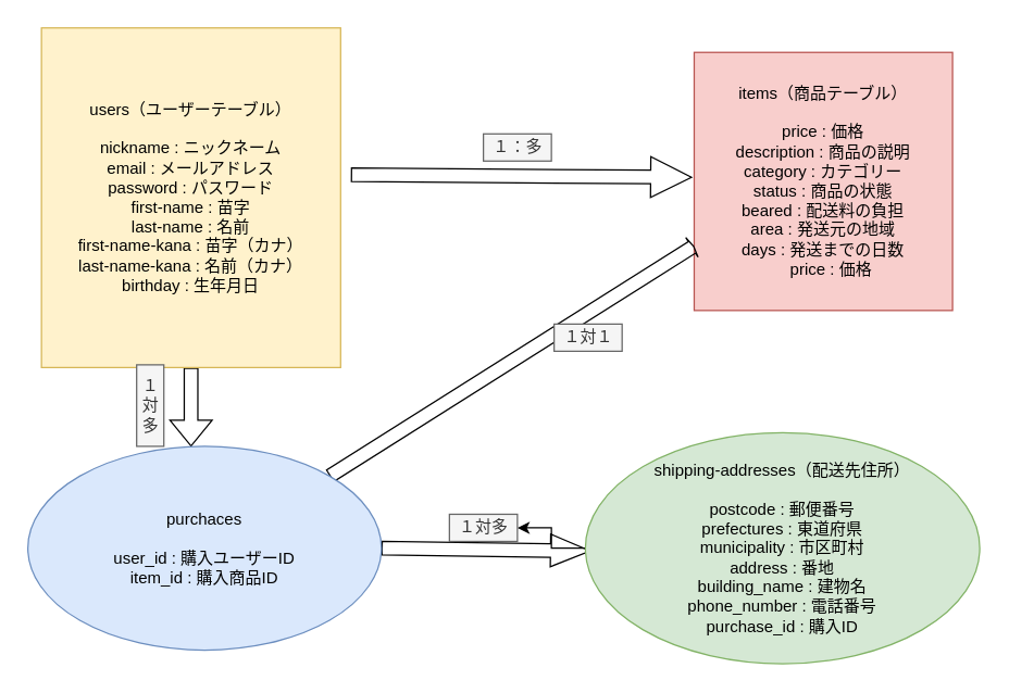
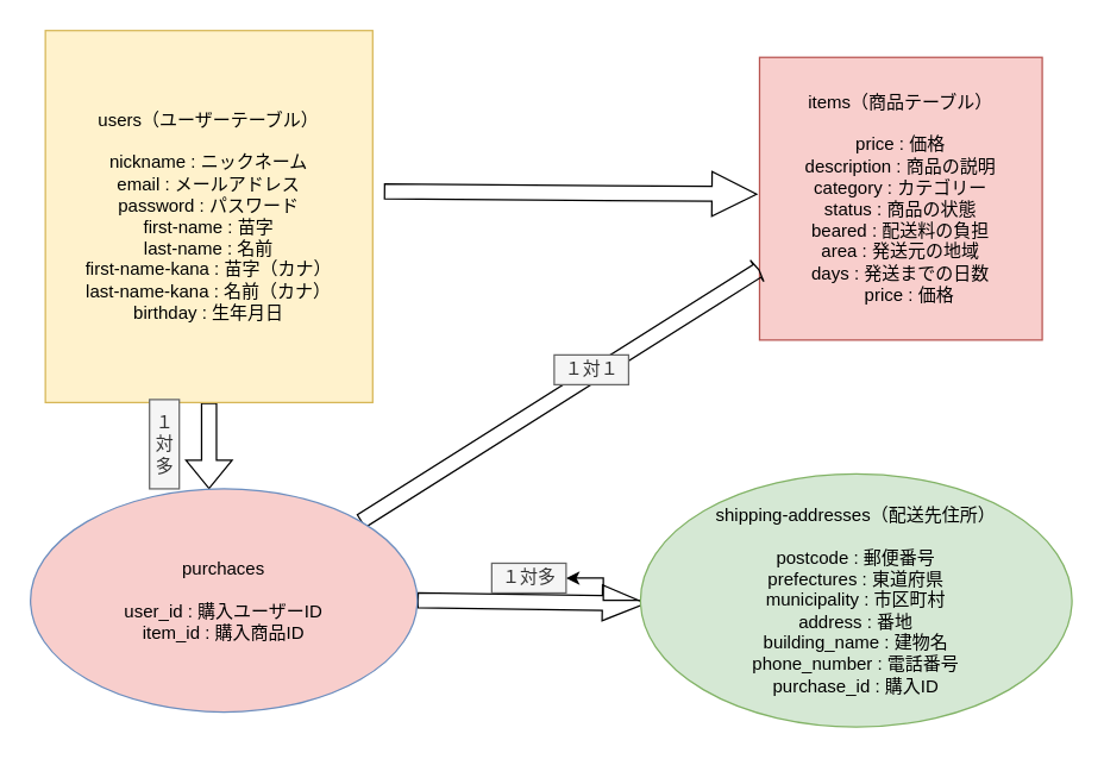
  <mxCell id="0" />
  <mxCell id="1" parent="0" />
  <mxCell id="2" value="" style="edgeStyle=orthogonalEdgeStyle;shape=arrow;rounded=0;orthogonalLoop=1;jettySize=auto;html=1;" parent="1" edge="1"><mxGeometry relative="1" as="geometry"><mxPoint x="258" y="128" as="sourcePoint" /><mxPoint x="508" y="130" as="targetPoint" /></mxGeometry></mxCell>
  <mxCell id="3" value="" style="edgeStyle=orthogonalEdgeStyle;shape=flexArrow;rounded=0;jumpSize=13;orthogonalLoop=1;jettySize=auto;html=1;fontColor=#000000;" parent="1" source="4" target="8" edge="1"><mxGeometry relative="1" as="geometry"><Array as="points"><mxPoint x="140" y="348" /><mxPoint x="140" y="348" /></Array></mxGeometry></mxCell>
  <mxCell id="4" value="users（ユーザーテーブル）&lt;br&gt;&lt;br&gt;nickname : ニックネーム&lt;br&gt;email : メールアドレス&lt;br&gt;password : パスワード&lt;br&gt;first-name : 苗字&lt;br&gt;last-name : 名前&lt;br&gt;first-name-kana : 苗字（カナ）&lt;br&gt;last-name-kana : 名前（カナ）&lt;br&gt;birthday : 生年月日" style="whiteSpace=wrap;html=1;fillColor=#fff2cc;strokeColor=#d6b656;fontColor=#000000;" parent="1" vertex="1"><mxGeometry x="30" y="20" width="220" height="250" as="geometry" /></mxCell>
  <mxCell id="5" value="items（商品テーブル）&lt;br&gt;&lt;br&gt;price : 価格&lt;br&gt;description : 商品の説明&lt;br&gt;category : カテゴリー&lt;br&gt;status : 商品の状態&lt;br&gt;beared : 配送料の負担&lt;br&gt;area : 発送元の地域&lt;br&gt;days : 発送までの日数&lt;br&gt;　price : 価格" style="whiteSpace=wrap;html=1;fillColor=#f8cecc;strokeColor=#b85450;fontColor=#000000;" parent="1" vertex="1"><mxGeometry x="510" y="38" width="190" height="190" as="geometry" /></mxCell>
  <mxCell id="6" style="edgeStyle=none;shape=flexArrow;rounded=0;jumpSize=13;orthogonalLoop=1;jettySize=auto;html=1;exitX=1;exitY=0;exitDx=0;exitDy=0;entryX=0;entryY=0.75;entryDx=0;entryDy=0;fontColor=#000000;endWidth=6;endSize=0.16;" parent="1" source="8" target="5" edge="1"><mxGeometry relative="1" as="geometry" /></mxCell>
  <mxCell id="7" style="edgeStyle=none;shape=flexArrow;rounded=0;jumpSize=13;orthogonalLoop=1;jettySize=auto;html=1;entryX=-0.014;entryY=0.544;entryDx=0;entryDy=0;entryPerimeter=0;fontColor=#000000;endWidth=13;endSize=9.37;exitX=1;exitY=0.5;exitDx=0;exitDy=0;" parent="1" source="8" edge="1"><mxGeometry relative="1" as="geometry"><mxPoint x="287.99" y="403.945" as="sourcePoint" /><mxPoint x="433.94" y="405.04" as="targetPoint" /></mxGeometry></mxCell>
- <mxCell id="8" value="purchaces&lt;br&gt;&lt;br&gt;user_id : 購入ユーザーID&lt;br&gt;item_id : 購入商品ID" style="ellipse;whiteSpace=wrap;html=1;fillColor=#dae8fc;strokeColor=#6c8ebf;fontColor=#000000;" parent="1" vertex="1"><mxGeometry x="20" y="328" width="260" height="150" as="geometry" /></mxCell>
+ <mxCell id="8" value="purchaces&lt;br&gt;&lt;br&gt;user_id : 購入ユーザーID&lt;br&gt;item_id : 購入商品ID" style="ellipse;whiteSpace=wrap;html=1;fillColor=#f8cecc;strokeColor=#6c8ebf;fontColor=#000000;" parent="1" vertex="1"><mxGeometry x="20" y="328" width="260" height="150" as="geometry" /></mxCell>
  <mxCell id="9" value="" style="edgeStyle=orthogonalEdgeStyle;rounded=0;orthogonalLoop=1;jettySize=auto;html=1;" edge="1" parent="1" source="10" target="13"><mxGeometry relative="1" as="geometry" /></mxCell>
  <mxCell id="10" value="shipping-addresses（配送先住所）&lt;br&gt;&lt;br&gt;postcode : 郵便番号&lt;br&gt;prefectures : 東道府県&lt;br&gt;municipality : 市区町村&lt;br&gt;address : 番地&lt;br&gt;building_name : 建物名&lt;br&gt;phone_number : 電話番号&lt;br&gt;purchase_id : 購入ID" style="ellipse;whiteSpace=wrap;html=1;fillColor=#d5e8d4;strokeColor=#82b366;fontColor=#000000;" parent="1" vertex="1"><mxGeometry x="430" y="318" width="290" height="170" as="geometry" /></mxCell>
- <mxCell id="11" value="１：多" style="text;html=1;resizable=0;autosize=1;align=center;verticalAlign=middle;points=[];fillColor=#f5f5f5;strokeColor=#666666;rounded=0;fontColor=#333333;" parent="1" vertex="1"><mxGeometry x="355" y="98" width="50" height="20" as="geometry" /></mxCell>
- <mxCell id="12" value="１対１" style="text;html=1;resizable=0;autosize=1;align=center;verticalAlign=middle;points=[];fillColor=#f5f5f5;strokeColor=#666666;rounded=0;fontColor=#333333;" parent="1" vertex="1"><mxGeometry x="407" y="238" width="50" height="20" as="geometry" /></mxCell>
+ <mxCell id="12" value="１対１" style="text;html=1;resizable=0;autosize=1;align=center;verticalAlign=middle;points=[];fillColor=#f5f5f5;strokeColor=#666666;rounded=0;fontColor=#333333;" parent="1" vertex="1"><mxGeometry x="372" y="238" width="50" height="20" as="geometry" /></mxCell>
  <mxCell id="13" value="１対多" style="text;html=1;resizable=0;autosize=1;align=center;verticalAlign=middle;points=[];fillColor=#f5f5f5;strokeColor=#666666;rounded=0;fontColor=#333333;" parent="1" vertex="1"><mxGeometry x="330" y="378" width="50" height="20" as="geometry" /></mxCell>
  <mxCell id="14" value="１&lt;br&gt;対&lt;br&gt;多" style="text;html=1;resizable=0;autosize=1;align=center;verticalAlign=middle;points=[];fillColor=#f5f5f5;strokeColor=#666666;rounded=0;fontColor=#333333;rotation=90;horizontal=0;" parent="1" vertex="1"><mxGeometry x="80" y="288" width="60" height="20" as="geometry" /></mxCell>
